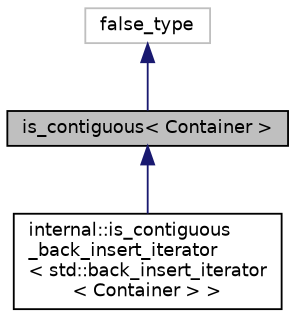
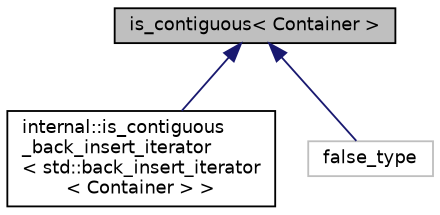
  digraph {
    rankdir=TB
    node [color=black fillcolor=white fontname=Helvetica fontsize=10 shape=record style=filled]
    edge [color=midnightblue dir=back fontname=Helvetica fontsize=10 labelfontname=Helvetica labelfontsize=10 style=solid]
    n1 [fillcolor=grey75 fontcolor=black height=0.2 label="is_contiguous\< Container \>" width=0.4]
    n2 [height=0.2 label="internal::is_contiguous\l_back_insert_iterator\l\< std::back_insert_iterator\l\< Container \> \>" width=0.4]
    n3 [color=grey75 height=0.2 label=false_type width=0.4]
    n1 -> n2
-   n3 -> n1
+   n1 -> n3
  }
